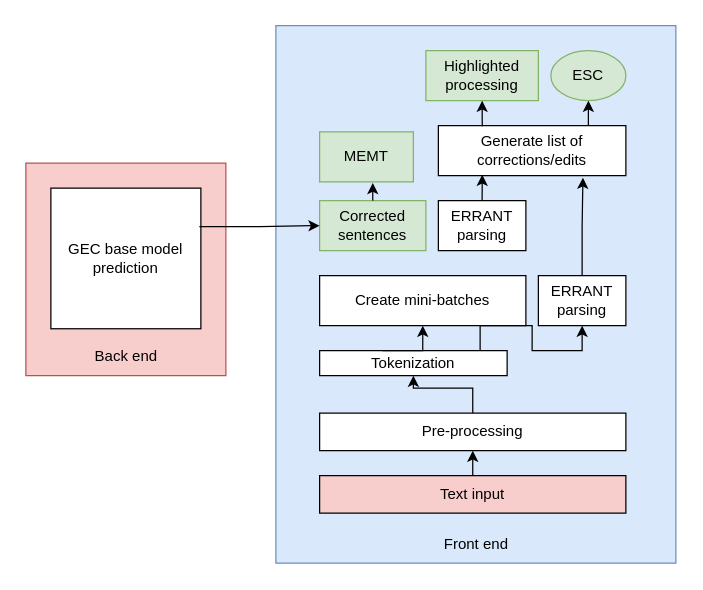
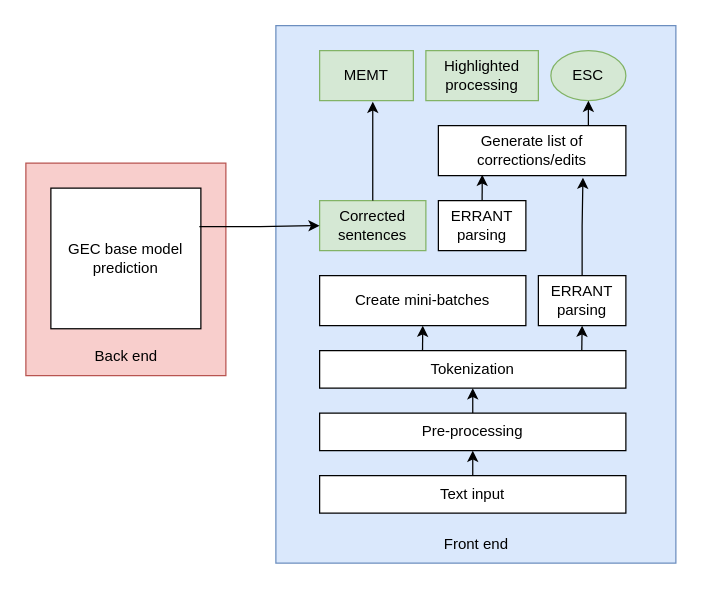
  <mxCell id="0" />
  <mxCell id="1" parent="0" />
  <mxCell id="2" value="" style="rounded=0;whiteSpace=wrap;html=1;fillColor=#dae8fc;strokeColor=#6c8ebf;" vertex="1" parent="1"><mxGeometry x="220" y="20" width="320" height="430" as="geometry" /></mxCell>
  <mxCell id="3" value="Front&amp;nbsp;&lt;span style=&quot;background-color: transparent; color: light-dark(rgb(0, 0, 0), rgb(255, 255, 255));&quot;&gt;end&lt;/span&gt;" style="text;html=1;align=center;verticalAlign=middle;resizable=0;points=[];autosize=1;strokeColor=none;fillColor=none;" vertex="1" parent="1"><mxGeometry x="345" y="420" width="70" height="30" as="geometry" /></mxCell>
  <mxCell id="4" value="" style="rounded=0;whiteSpace=wrap;html=1;fillColor=#f8cecc;strokeColor=#b85450;" vertex="1" parent="1"><mxGeometry x="20" y="130" width="160" height="170" as="geometry" /></mxCell>
  <mxCell id="5" value="Back end" style="text;html=1;align=center;verticalAlign=middle;resizable=0;points=[];autosize=1;strokeColor=none;fillColor=none;" vertex="1" parent="1"><mxGeometry x="65" y="270" width="70" height="30" as="geometry" /></mxCell>
  <mxCell id="6" style="edgeStyle=orthogonalEdgeStyle;rounded=0;orthogonalLoop=1;jettySize=auto;html=1;exitX=0.5;exitY=0;exitDx=0;exitDy=0;entryX=0.5;entryY=1;entryDx=0;entryDy=0;" edge="1" parent="1" source="7" target="9"><mxGeometry relative="1" as="geometry" /></mxCell>
- <mxCell id="7" value="Text input" style="rounded=0;whiteSpace=wrap;html=1;fillColor=#f8cecc;" vertex="1" parent="1"><mxGeometry x="255" y="380" width="245" height="30" as="geometry" /></mxCell>
+ <mxCell id="7" value="Text input" style="rounded=0;whiteSpace=wrap;html=1;" vertex="1" parent="1"><mxGeometry x="255" y="380" width="245" height="30" as="geometry" /></mxCell>
  <mxCell id="8" style="edgeStyle=orthogonalEdgeStyle;rounded=0;orthogonalLoop=1;jettySize=auto;html=1;exitX=0.5;exitY=0;exitDx=0;exitDy=0;entryX=0.5;entryY=1;entryDx=0;entryDy=0;" edge="1" parent="1" source="9" target="10"><mxGeometry relative="1" as="geometry" /></mxCell>
  <mxCell id="9" value="Pre-processing" style="rounded=0;whiteSpace=wrap;html=1;" vertex="1" parent="1"><mxGeometry x="255" y="330" width="245" height="30" as="geometry" /></mxCell>
- <mxCell id="10" value="Tokenization" style="rounded=0;whiteSpace=wrap;html=1;" vertex="1" parent="1"><mxGeometry x="255" y="280" width="150" height="20" as="geometry" /></mxCell>
+ <mxCell id="10" value="Tokenization" style="rounded=0;whiteSpace=wrap;html=1;" vertex="1" parent="1"><mxGeometry x="255" y="280" width="245" height="30" as="geometry" /></mxCell>
  <mxCell id="11" value="Create mini-batches" style="rounded=0;whiteSpace=wrap;html=1;" vertex="1" parent="1"><mxGeometry x="255" y="220" width="165" height="40" as="geometry" /></mxCell>
  <mxCell id="12" value="ERRANT parsing" style="rounded=0;whiteSpace=wrap;html=1;" vertex="1" parent="1"><mxGeometry x="430" y="220" width="70" height="40" as="geometry" /></mxCell>
  <mxCell id="13" value="GEC base model prediction" style="rounded=0;whiteSpace=wrap;html=1;" vertex="1" parent="1"><mxGeometry x="40" y="150" width="120" height="112.5" as="geometry" /></mxCell>
  <mxCell id="14" value="ERRANT parsing" style="rounded=0;whiteSpace=wrap;html=1;" vertex="1" parent="1"><mxGeometry x="350" y="160" width="70" height="40" as="geometry" /></mxCell>
  <mxCell id="15" value="Corrected sentences" style="rounded=0;whiteSpace=wrap;html=1;fillColor=#d5e8d4;strokeColor=#82b366;" vertex="1" parent="1"><mxGeometry x="255" y="160" width="85" height="40" as="geometry" /></mxCell>
  <mxCell id="16" style="edgeStyle=orthogonalEdgeStyle;rounded=0;orthogonalLoop=1;jettySize=auto;html=1;exitX=0.99;exitY=0.273;exitDx=0;exitDy=0;entryX=0;entryY=0.5;entryDx=0;entryDy=0;exitPerimeter=0;" edge="1" parent="1" source="13" target="15"><mxGeometry relative="1" as="geometry" /></mxCell>
  <mxCell id="17" value="Generate list of corrections/edits" style="rounded=0;whiteSpace=wrap;html=1;" vertex="1" parent="1"><mxGeometry x="350" y="100" width="150" height="40" as="geometry" /></mxCell>
  <mxCell id="18" style="edgeStyle=orthogonalEdgeStyle;rounded=0;orthogonalLoop=1;jettySize=auto;html=1;exitX=0.5;exitY=0;exitDx=0;exitDy=0;entryX=0.771;entryY=1.04;entryDx=0;entryDy=0;entryPerimeter=0;" edge="1" parent="1" source="12" target="17"><mxGeometry relative="1" as="geometry" /></mxCell>
- <mxCell id="19" value="MEMT" style="rounded=0;whiteSpace=wrap;html=1;fillColor=#d5e8d4;strokeColor=#82b366;" vertex="1" parent="1"><mxGeometry x="255" y="105" width="75" height="40" as="geometry" /></mxCell>
+ <mxCell id="19" value="MEMT" style="rounded=0;whiteSpace=wrap;html=1;fillColor=#d5e8d4;strokeColor=#82b366;" vertex="1" parent="1"><mxGeometry x="255" y="40" width="75" height="40" as="geometry" /></mxCell>
  <mxCell id="20" value="Highlighted processing" style="rounded=0;whiteSpace=wrap;html=1;fillColor=#d5e8d4;strokeColor=#82b366;" vertex="1" parent="1"><mxGeometry x="340" y="40" width="90" height="40" as="geometry" /></mxCell>
  <mxCell id="21" value="ESC" style="ellipse;whiteSpace=wrap;html=1;fillColor=#d5e8d4;strokeColor=#82b366;" vertex="1" parent="1"><mxGeometry x="440" y="40" width="60" height="40" as="geometry" /></mxCell>
  <mxCell id="22" style="edgeStyle=orthogonalEdgeStyle;rounded=0;orthogonalLoop=1;jettySize=auto;html=1;exitX=0.5;exitY=0;exitDx=0;exitDy=0;entryX=0.234;entryY=0.981;entryDx=0;entryDy=0;entryPerimeter=0;" edge="1" parent="1" source="14" target="17"><mxGeometry relative="1" as="geometry" /></mxCell>
- <mxCell id="23" style="edgeStyle=orthogonalEdgeStyle;rounded=0;orthogonalLoop=1;jettySize=auto;html=1;exitX=0.234;exitY=0.012;exitDx=0;exitDy=0;entryX=0.5;entryY=1;entryDx=0;entryDy=0;exitPerimeter=0;" edge="1" parent="1" source="17" target="20"><mxGeometry relative="1" as="geometry" /></mxCell>
  <mxCell id="24" style="edgeStyle=orthogonalEdgeStyle;rounded=0;orthogonalLoop=1;jettySize=auto;html=1;entryX=0.5;entryY=1;entryDx=0;entryDy=0;" edge="1" parent="1" target="21"><mxGeometry relative="1" as="geometry"><mxPoint x="470" y="100" as="sourcePoint" /></mxGeometry></mxCell>
  <mxCell id="25" style="edgeStyle=orthogonalEdgeStyle;rounded=0;orthogonalLoop=1;jettySize=auto;html=1;exitX=0.5;exitY=0;exitDx=0;exitDy=0;entryX=0.567;entryY=1.02;entryDx=0;entryDy=0;entryPerimeter=0;" edge="1" parent="1" source="15" target="19"><mxGeometry relative="1" as="geometry" /></mxCell>
  <mxCell id="26" style="edgeStyle=orthogonalEdgeStyle;rounded=0;orthogonalLoop=1;jettySize=auto;html=1;exitX=0.856;exitY=0.011;exitDx=0;exitDy=0;entryX=0.5;entryY=1;entryDx=0;entryDy=0;exitPerimeter=0;" edge="1" parent="1" source="10" target="12"><mxGeometry relative="1" as="geometry" /></mxCell>
  <mxCell id="27" style="edgeStyle=orthogonalEdgeStyle;rounded=0;orthogonalLoop=1;jettySize=auto;html=1;exitX=0.336;exitY=0;exitDx=0;exitDy=0;entryX=0.5;entryY=1;entryDx=0;entryDy=0;exitPerimeter=0;" edge="1" parent="1" source="10" target="11"><mxGeometry relative="1" as="geometry" /></mxCell>
